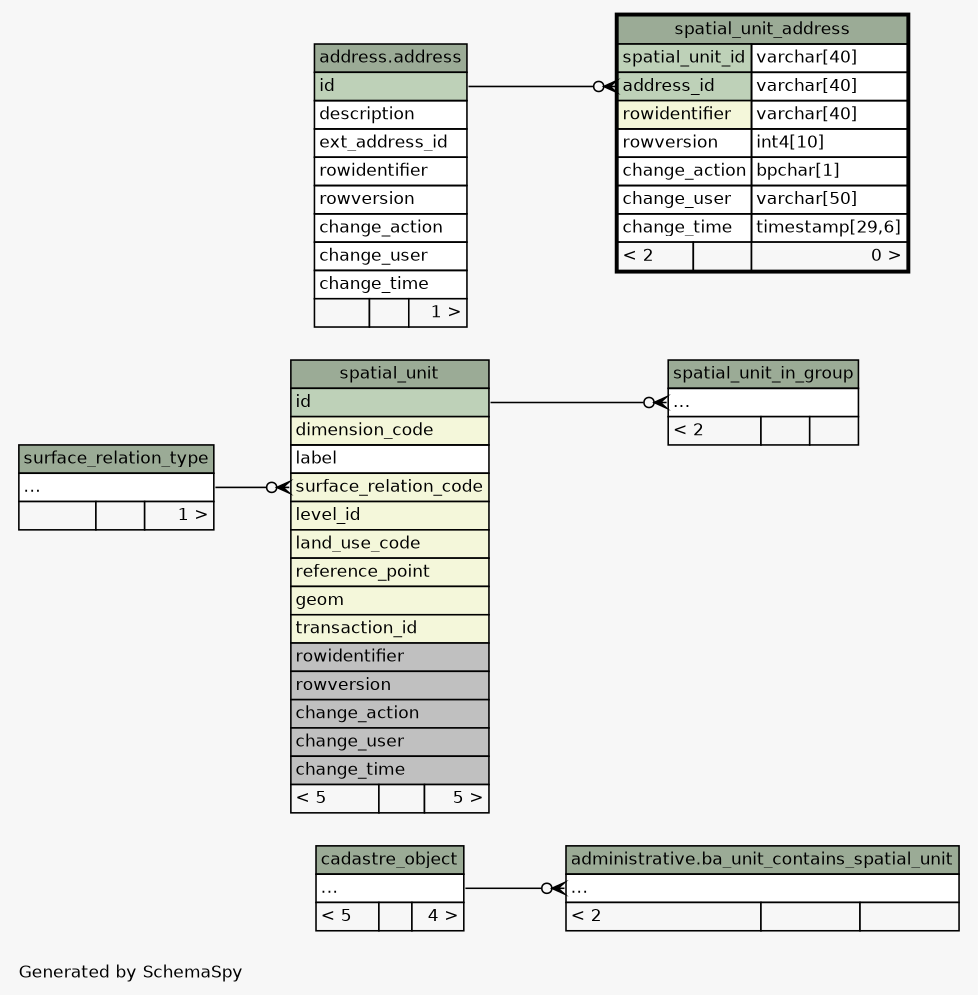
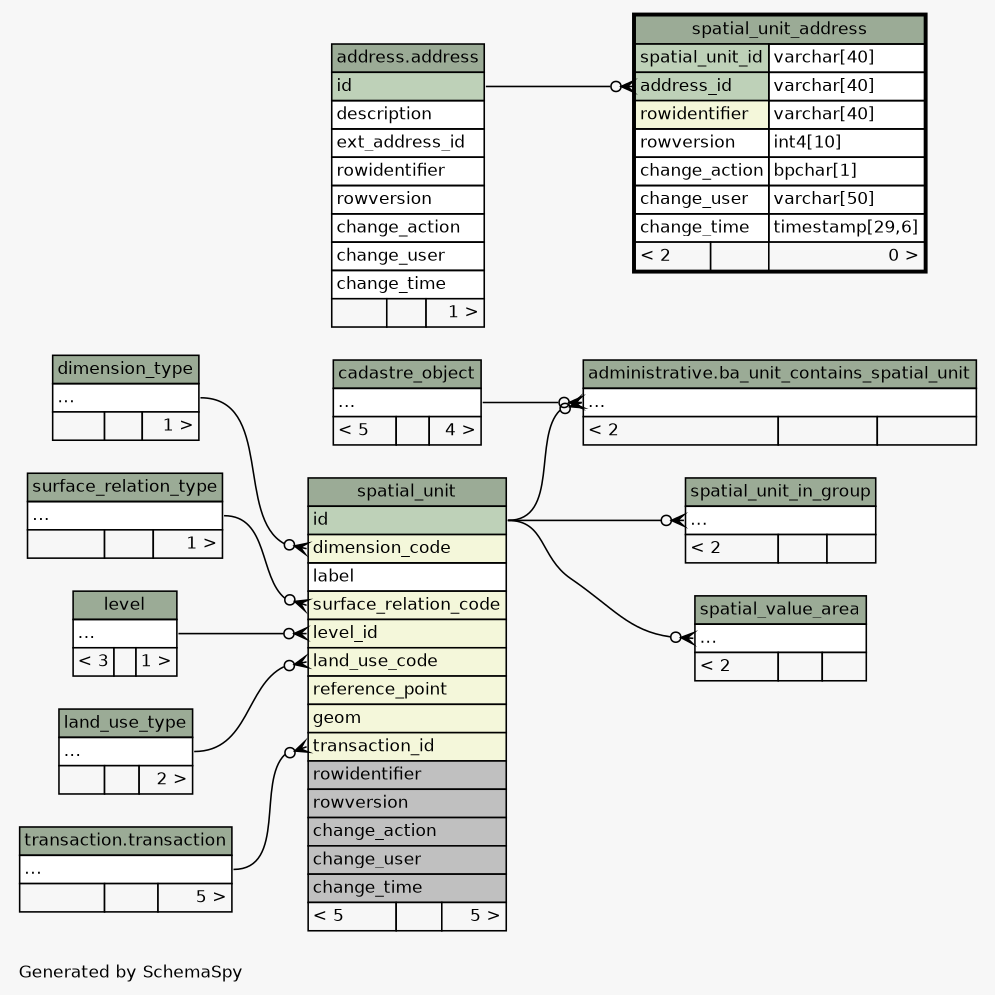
  digraph {
    bgcolor="#f7f7f7"
    fontname="DejaVu Sans"
    fontsize=11
    label="\nGenerated by SchemaSpy"
    labeljust=l
    nodesep=0.18
    rankdir=RL
    ranksep=0.46
    node [fontname="DejaVu Sans" fontsize=11 shape=plaintext]
    edge [arrowhead=none arrowsize=0.8 arrowtail=crowodot dir=back fontname="DejaVu Sans" headport="elipses:e" tailport="elipses:w"]
    n1 [label=<     <TABLE BORDER="0" CELLBORDER="1" CELLSPACING="0" BGCOLOR="#ffffff">       <TR><TD COLSPAN="3" BGCOLOR="#9bab96" ALIGN="CENTER">administrative.ba_unit_contains_spatial_unit</TD></TR>       <TR><TD PORT="elipses" COLSPAN="3" ALIGN="LEFT">...</TD></TR>       <TR><TD ALIGN="LEFT" BGCOLOR="#f7f7f7">&lt; 2</TD><TD ALIGN="RIGHT" BGCOLOR="#f7f7f7">  </TD><TD ALIGN="RIGHT" BGCOLOR="#f7f7f7">  </TD></TR>     </TABLE>>]
    n2 [label=<     <TABLE BORDER="0" CELLBORDER="1" CELLSPACING="0" BGCOLOR="#ffffff">       <TR><TD COLSPAN="3" BGCOLOR="#9bab96" ALIGN="CENTER">cadastre_object</TD></TR>       <TR><TD PORT="elipses" COLSPAN="3" ALIGN="LEFT">...</TD></TR>       <TR><TD ALIGN="LEFT" BGCOLOR="#f7f7f7">&lt; 5</TD><TD ALIGN="RIGHT" BGCOLOR="#f7f7f7">  </TD><TD ALIGN="RIGHT" BGCOLOR="#f7f7f7">4 &gt;</TD></TR>     </TABLE>>]
    n3 [label=<     <TABLE BORDER="0" CELLBORDER="1" CELLSPACING="0" BGCOLOR="#ffffff">       <TR><TD COLSPAN="3" BGCOLOR="#9bab96" ALIGN="CENTER">spatial_unit</TD></TR>       <TR><TD PORT="id" COLSPAN="3" BGCOLOR="#bed1b8" ALIGN="LEFT">id</TD></TR>       <TR><TD PORT="dimension_code" COLSPAN="3" BGCOLOR="#f4f7da" ALIGN="LEFT">dimension_code</TD></TR>       <TR><TD PORT="label" COLSPAN="3" ALIGN="LEFT">label</TD></TR>       <TR><TD PORT="surface_relation_code" COLSPAN="3" BGCOLOR="#f4f7da" ALIGN="LEFT">surface_relation_code</TD></TR>       <TR><TD PORT="level_id" COLSPAN="3" BGCOLOR="#f4f7da" ALIGN="LEFT">level_id</TD></TR>       <TR><TD PORT="land_use_code" COLSPAN="3" BGCOLOR="#f4f7da" ALIGN="LEFT">land_use_code</TD></TR>       <TR><TD PORT="reference_point" COLSPAN="3" BGCOLOR="#f4f7da" ALIGN="LEFT">reference_point</TD></TR>       <TR><TD PORT="geom" COLSPAN="3" BGCOLOR="#f4f7da" ALIGN="LEFT">geom</TD></TR>       <TR><TD PORT="transaction_id" COLSPAN="3" BGCOLOR="#f4f7da" ALIGN="LEFT">transaction_id</TD></TR>       <TR><TD PORT="rowidentifier" COLSPAN="3" BGCOLOR="#c0c0c0" ALIGN="LEFT">rowidentifier</TD></TR>       <TR><TD PORT="rowversion" COLSPAN="3" BGCOLOR="#c0c0c0" ALIGN="LEFT">rowversion</TD></TR>       <TR><TD PORT="change_action" COLSPAN="3" BGCOLOR="#c0c0c0" ALIGN="LEFT">change_action</TD></TR>       <TR><TD PORT="change_user" COLSPAN="3" BGCOLOR="#c0c0c0" ALIGN="LEFT">change_user</TD></TR>       <TR><TD PORT="change_time" COLSPAN="3" BGCOLOR="#c0c0c0" ALIGN="LEFT">change_time</TD></TR>       <TR><TD ALIGN="LEFT" BGCOLOR="#f7f7f7">&lt; 5</TD><TD ALIGN="RIGHT" BGCOLOR="#f7f7f7">  </TD><TD ALIGN="RIGHT" BGCOLOR="#f7f7f7">5 &gt;</TD></TR>     </TABLE>>]
+   n4 [label=<     <TABLE BORDER="0" CELLBORDER="1" CELLSPACING="0" BGCOLOR="#ffffff">       <TR><TD COLSPAN="3" BGCOLOR="#9bab96" ALIGN="CENTER">transaction.transaction</TD></TR>       <TR><TD PORT="elipses" COLSPAN="3" ALIGN="LEFT">...</TD></TR>       <TR><TD ALIGN="LEFT" BGCOLOR="#f7f7f7">  </TD><TD ALIGN="RIGHT" BGCOLOR="#f7f7f7">  </TD><TD ALIGN="RIGHT" BGCOLOR="#f7f7f7">5 &gt;</TD></TR>     </TABLE>>]
+   n5 [label=<     <TABLE BORDER="0" CELLBORDER="1" CELLSPACING="0" BGCOLOR="#ffffff">       <TR><TD COLSPAN="3" BGCOLOR="#9bab96" ALIGN="CENTER">dimension_type</TD></TR>       <TR><TD PORT="elipses" COLSPAN="3" ALIGN="LEFT">...</TD></TR>       <TR><TD ALIGN="LEFT" BGCOLOR="#f7f7f7">  </TD><TD ALIGN="RIGHT" BGCOLOR="#f7f7f7">  </TD><TD ALIGN="RIGHT" BGCOLOR="#f7f7f7">1 &gt;</TD></TR>     </TABLE>>]
+   n6 [label=<     <TABLE BORDER="0" CELLBORDER="1" CELLSPACING="0" BGCOLOR="#ffffff">       <TR><TD COLSPAN="3" BGCOLOR="#9bab96" ALIGN="CENTER">land_use_type</TD></TR>       <TR><TD PORT="elipses" COLSPAN="3" ALIGN="LEFT">...</TD></TR>       <TR><TD ALIGN="LEFT" BGCOLOR="#f7f7f7">  </TD><TD ALIGN="RIGHT" BGCOLOR="#f7f7f7">  </TD><TD ALIGN="RIGHT" BGCOLOR="#f7f7f7">2 &gt;</TD></TR>     </TABLE>>]
+   n7 [label=<     <TABLE BORDER="0" CELLBORDER="1" CELLSPACING="0" BGCOLOR="#ffffff">       <TR><TD COLSPAN="3" BGCOLOR="#9bab96" ALIGN="CENTER">level</TD></TR>       <TR><TD PORT="elipses" COLSPAN="3" ALIGN="LEFT">...</TD></TR>       <TR><TD ALIGN="LEFT" BGCOLOR="#f7f7f7">&lt; 3</TD><TD ALIGN="RIGHT" BGCOLOR="#f7f7f7">  </TD><TD ALIGN="RIGHT" BGCOLOR="#f7f7f7">1 &gt;</TD></TR>     </TABLE>>]
    n8 [label=<     <TABLE BORDER="0" CELLBORDER="1" CELLSPACING="0" BGCOLOR="#ffffff">       <TR><TD COLSPAN="3" BGCOLOR="#9bab96" ALIGN="CENTER">surface_relation_type</TD></TR>       <TR><TD PORT="elipses" COLSPAN="3" ALIGN="LEFT">...</TD></TR>       <TR><TD ALIGN="LEFT" BGCOLOR="#f7f7f7">  </TD><TD ALIGN="RIGHT" BGCOLOR="#f7f7f7">  </TD><TD ALIGN="RIGHT" BGCOLOR="#f7f7f7">1 &gt;</TD></TR>     </TABLE>>]
    n9 [label=<     <TABLE BORDER="2" CELLBORDER="1" CELLSPACING="0" BGCOLOR="#ffffff">       <TR><TD COLSPAN="3" BGCOLOR="#9bab96" ALIGN="CENTER">spatial_unit_address</TD></TR>       <TR><TD PORT="spatial_unit_id" COLSPAN="2" BGCOLOR="#bed1b8" ALIGN="LEFT">spatial_unit_id</TD><TD PORT="spatial_unit_id.type" ALIGN="LEFT">varchar[40]</TD></TR>       <TR><TD PORT="address_id" COLSPAN="2" BGCOLOR="#bed1b8" ALIGN="LEFT">address_id</TD><TD PORT="address_id.type" ALIGN="LEFT">varchar[40]</TD></TR>       <TR><TD PORT="rowidentifier" COLSPAN="2" BGCOLOR="#f4f7da" ALIGN="LEFT">rowidentifier</TD><TD PORT="rowidentifier.type" ALIGN="LEFT">varchar[40]</TD></TR>       <TR><TD PORT="rowversion" COLSPAN="2" ALIGN="LEFT">rowversion</TD><TD PORT="rowversion.type" ALIGN="LEFT">int4[10]</TD></TR>       <TR><TD PORT="change_action" COLSPAN="2" ALIGN="LEFT">change_action</TD><TD PORT="change_action.type" ALIGN="LEFT">bpchar[1]</TD></TR>       <TR><TD PORT="change_user" COLSPAN="2" ALIGN="LEFT">change_user</TD><TD PORT="change_user.type" ALIGN="LEFT">varchar[50]</TD></TR>       <TR><TD PORT="change_time" COLSPAN="2" ALIGN="LEFT">change_time</TD><TD PORT="change_time.type" ALIGN="LEFT">timestamp[29,6]</TD></TR>       <TR><TD ALIGN="LEFT" BGCOLOR="#f7f7f7">&lt; 2</TD><TD ALIGN="RIGHT" BGCOLOR="#f7f7f7">  </TD><TD ALIGN="RIGHT" BGCOLOR="#f7f7f7">0 &gt;</TD></TR>     </TABLE>>]
    n10 [label=<     <TABLE BORDER="0" CELLBORDER="1" CELLSPACING="0" BGCOLOR="#ffffff">       <TR><TD COLSPAN="3" BGCOLOR="#9bab96" ALIGN="CENTER">address.address</TD></TR>       <TR><TD PORT="id" COLSPAN="3" BGCOLOR="#bed1b8" ALIGN="LEFT">id</TD></TR>       <TR><TD PORT="description" COLSPAN="3" ALIGN="LEFT">description</TD></TR>       <TR><TD PORT="ext_address_id" COLSPAN="3" ALIGN="LEFT">ext_address_id</TD></TR>       <TR><TD PORT="rowidentifier" COLSPAN="3" ALIGN="LEFT">rowidentifier</TD></TR>       <TR><TD PORT="rowversion" COLSPAN="3" ALIGN="LEFT">rowversion</TD></TR>       <TR><TD PORT="change_action" COLSPAN="3" ALIGN="LEFT">change_action</TD></TR>       <TR><TD PORT="change_user" COLSPAN="3" ALIGN="LEFT">change_user</TD></TR>       <TR><TD PORT="change_time" COLSPAN="3" ALIGN="LEFT">change_time</TD></TR>       <TR><TD ALIGN="LEFT" BGCOLOR="#f7f7f7">  </TD><TD ALIGN="RIGHT" BGCOLOR="#f7f7f7">  </TD><TD ALIGN="RIGHT" BGCOLOR="#f7f7f7">1 &gt;</TD></TR>     </TABLE>>]
    n11 [label=<     <TABLE BORDER="0" CELLBORDER="1" CELLSPACING="0" BGCOLOR="#ffffff">       <TR><TD COLSPAN="3" BGCOLOR="#9bab96" ALIGN="CENTER">spatial_unit_in_group</TD></TR>       <TR><TD PORT="elipses" COLSPAN="3" ALIGN="LEFT">...</TD></TR>       <TR><TD ALIGN="LEFT" BGCOLOR="#f7f7f7">&lt; 2</TD><TD ALIGN="RIGHT" BGCOLOR="#f7f7f7">  </TD><TD ALIGN="RIGHT" BGCOLOR="#f7f7f7">  </TD></TR>     </TABLE>>]
+   n12 [label=<     <TABLE BORDER="0" CELLBORDER="1" CELLSPACING="0" BGCOLOR="#ffffff">       <TR><TD COLSPAN="3" BGCOLOR="#9bab96" ALIGN="CENTER">spatial_value_area</TD></TR>       <TR><TD PORT="elipses" COLSPAN="3" ALIGN="LEFT">...</TD></TR>       <TR><TD ALIGN="LEFT" BGCOLOR="#f7f7f7">&lt; 2</TD><TD ALIGN="RIGHT" BGCOLOR="#f7f7f7">  </TD><TD ALIGN="RIGHT" BGCOLOR="#f7f7f7">  </TD></TR>     </TABLE>>]
    n1 -> n2
+   n1 -> n3 [headport="id:e"]
+   n3 -> n4 [tailport="transaction_id:w"]
+   n3 -> n5 [tailport="dimension_code:w"]
+   n3 -> n6 [tailport="land_use_code:w"]
+   n3 -> n7 [tailport="level_id:w"]
    n3 -> n8 [tailport="surface_relation_code:w"]
    n9 -> n10 [headport="id:e" tailport="address_id:w"]
    n11 -> n3 [headport="id:e"]
+   n12 -> n3 [headport="id:e"]
  }
